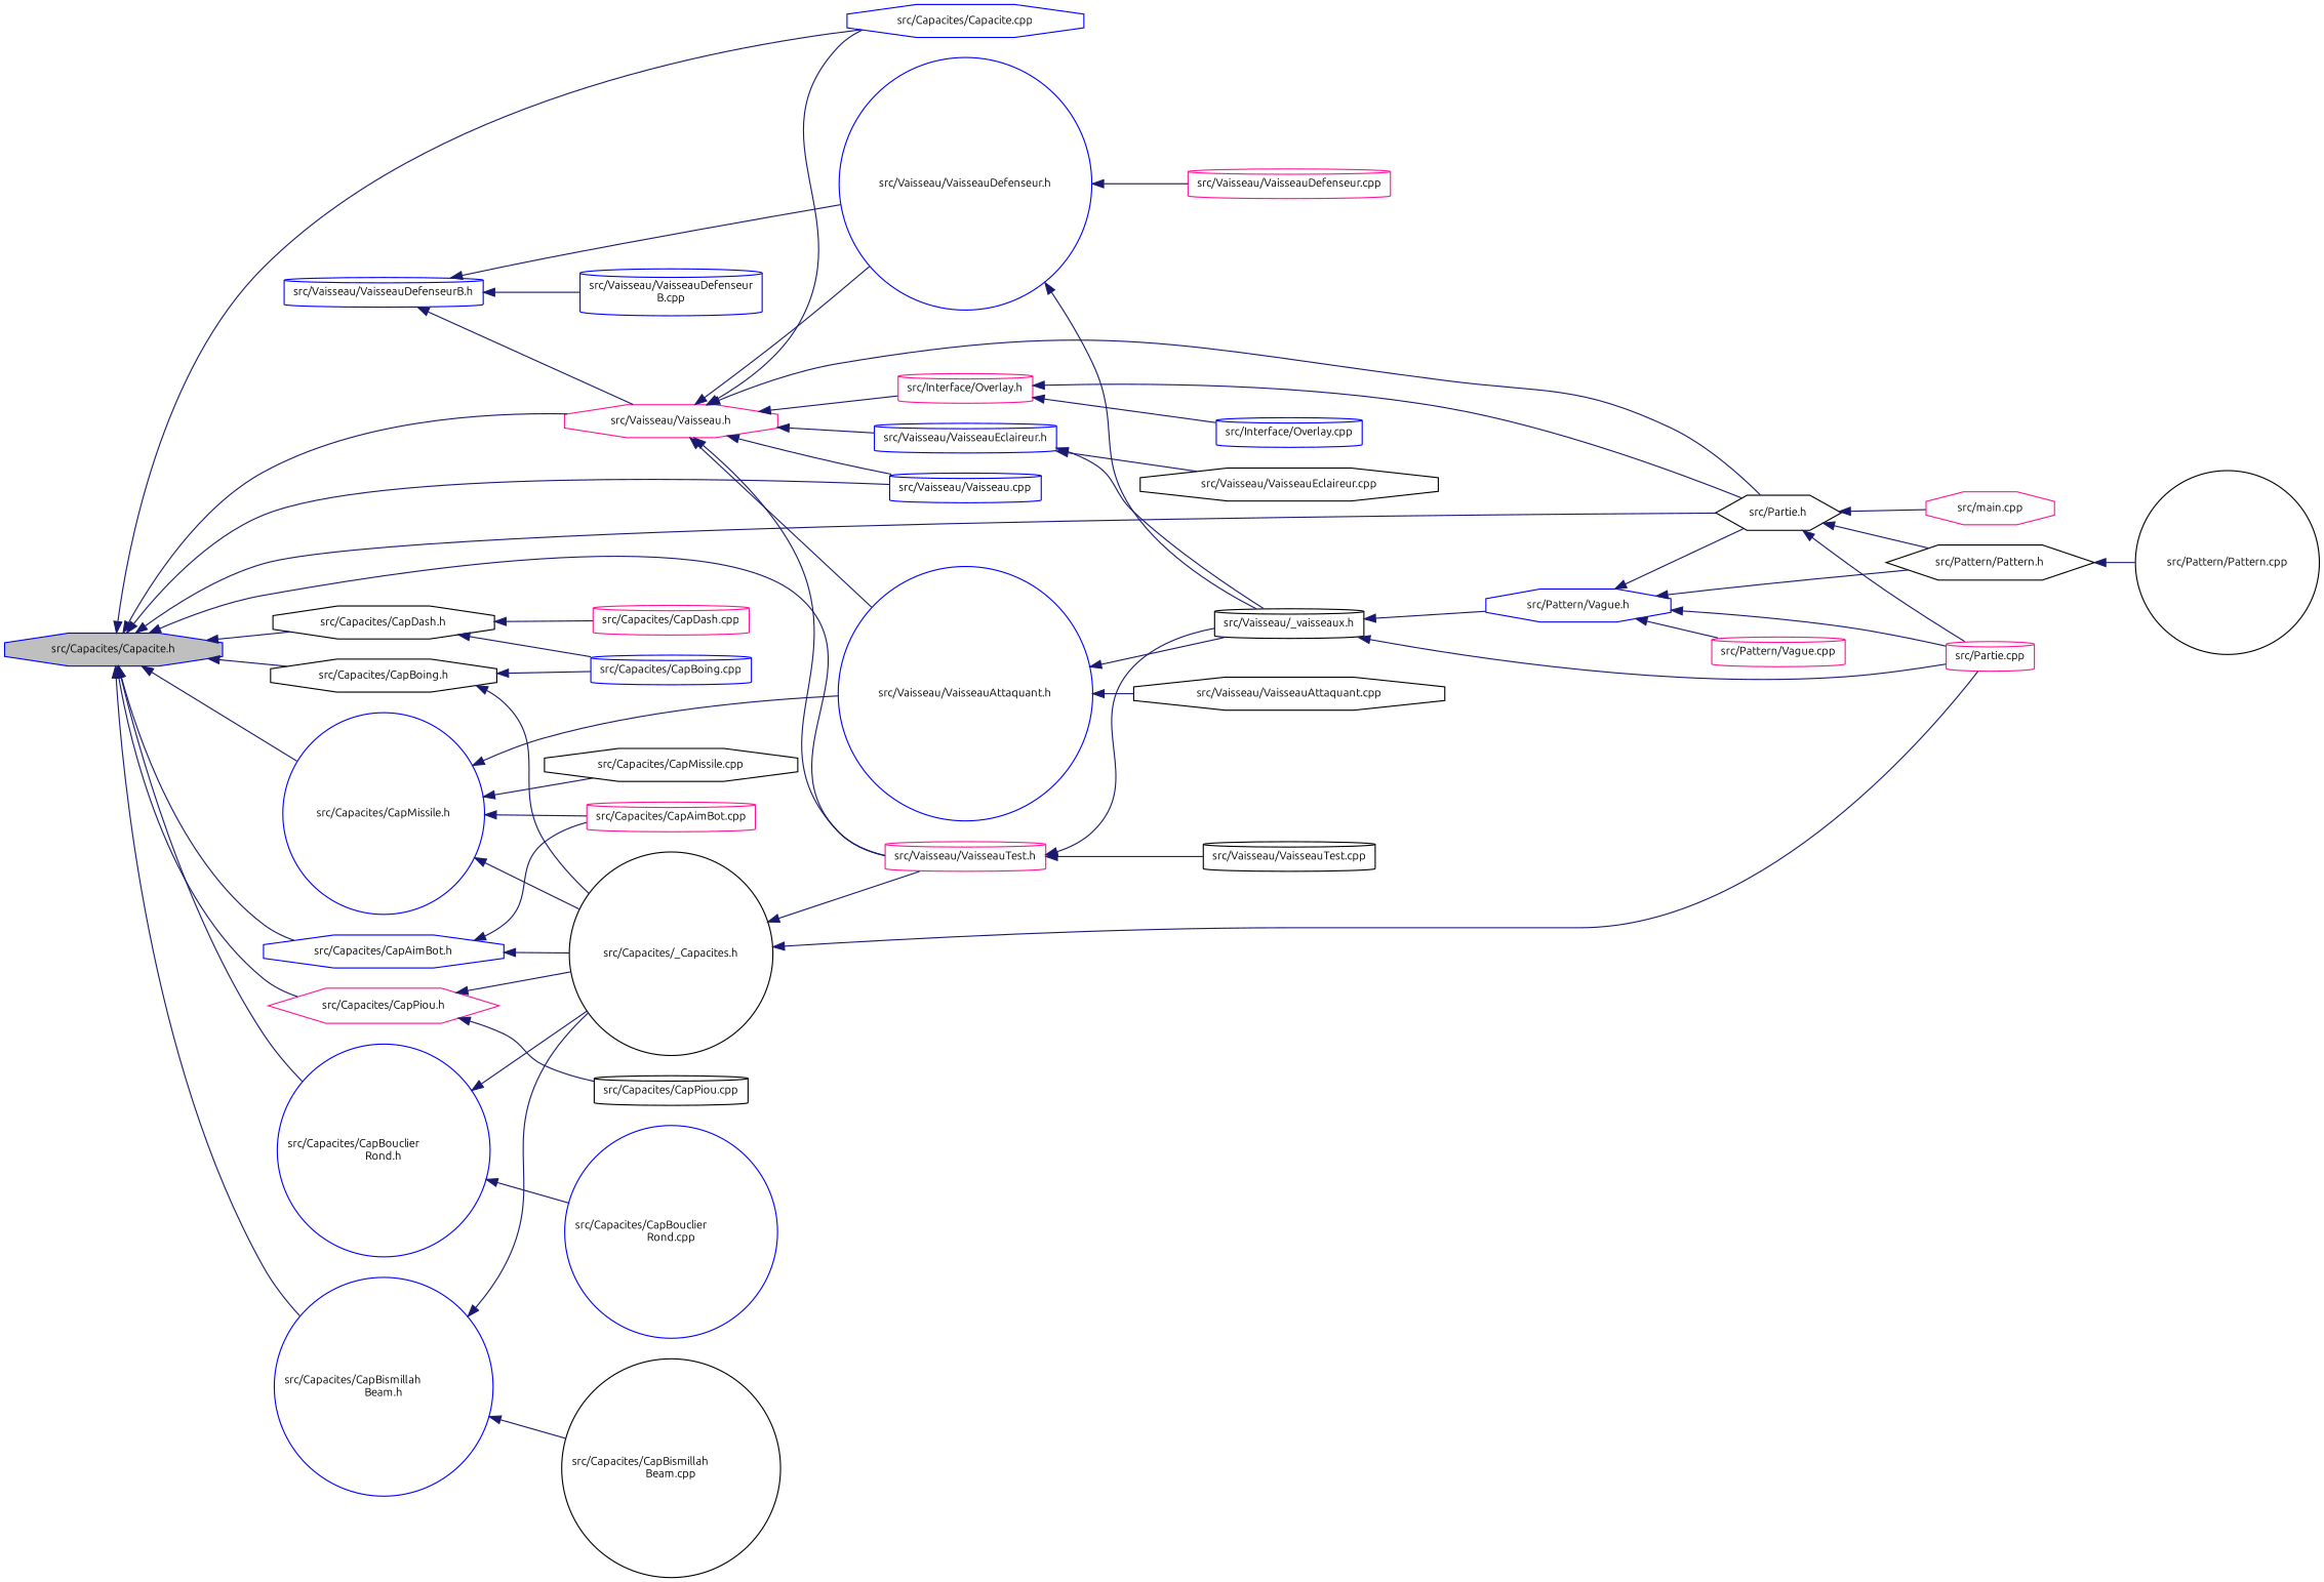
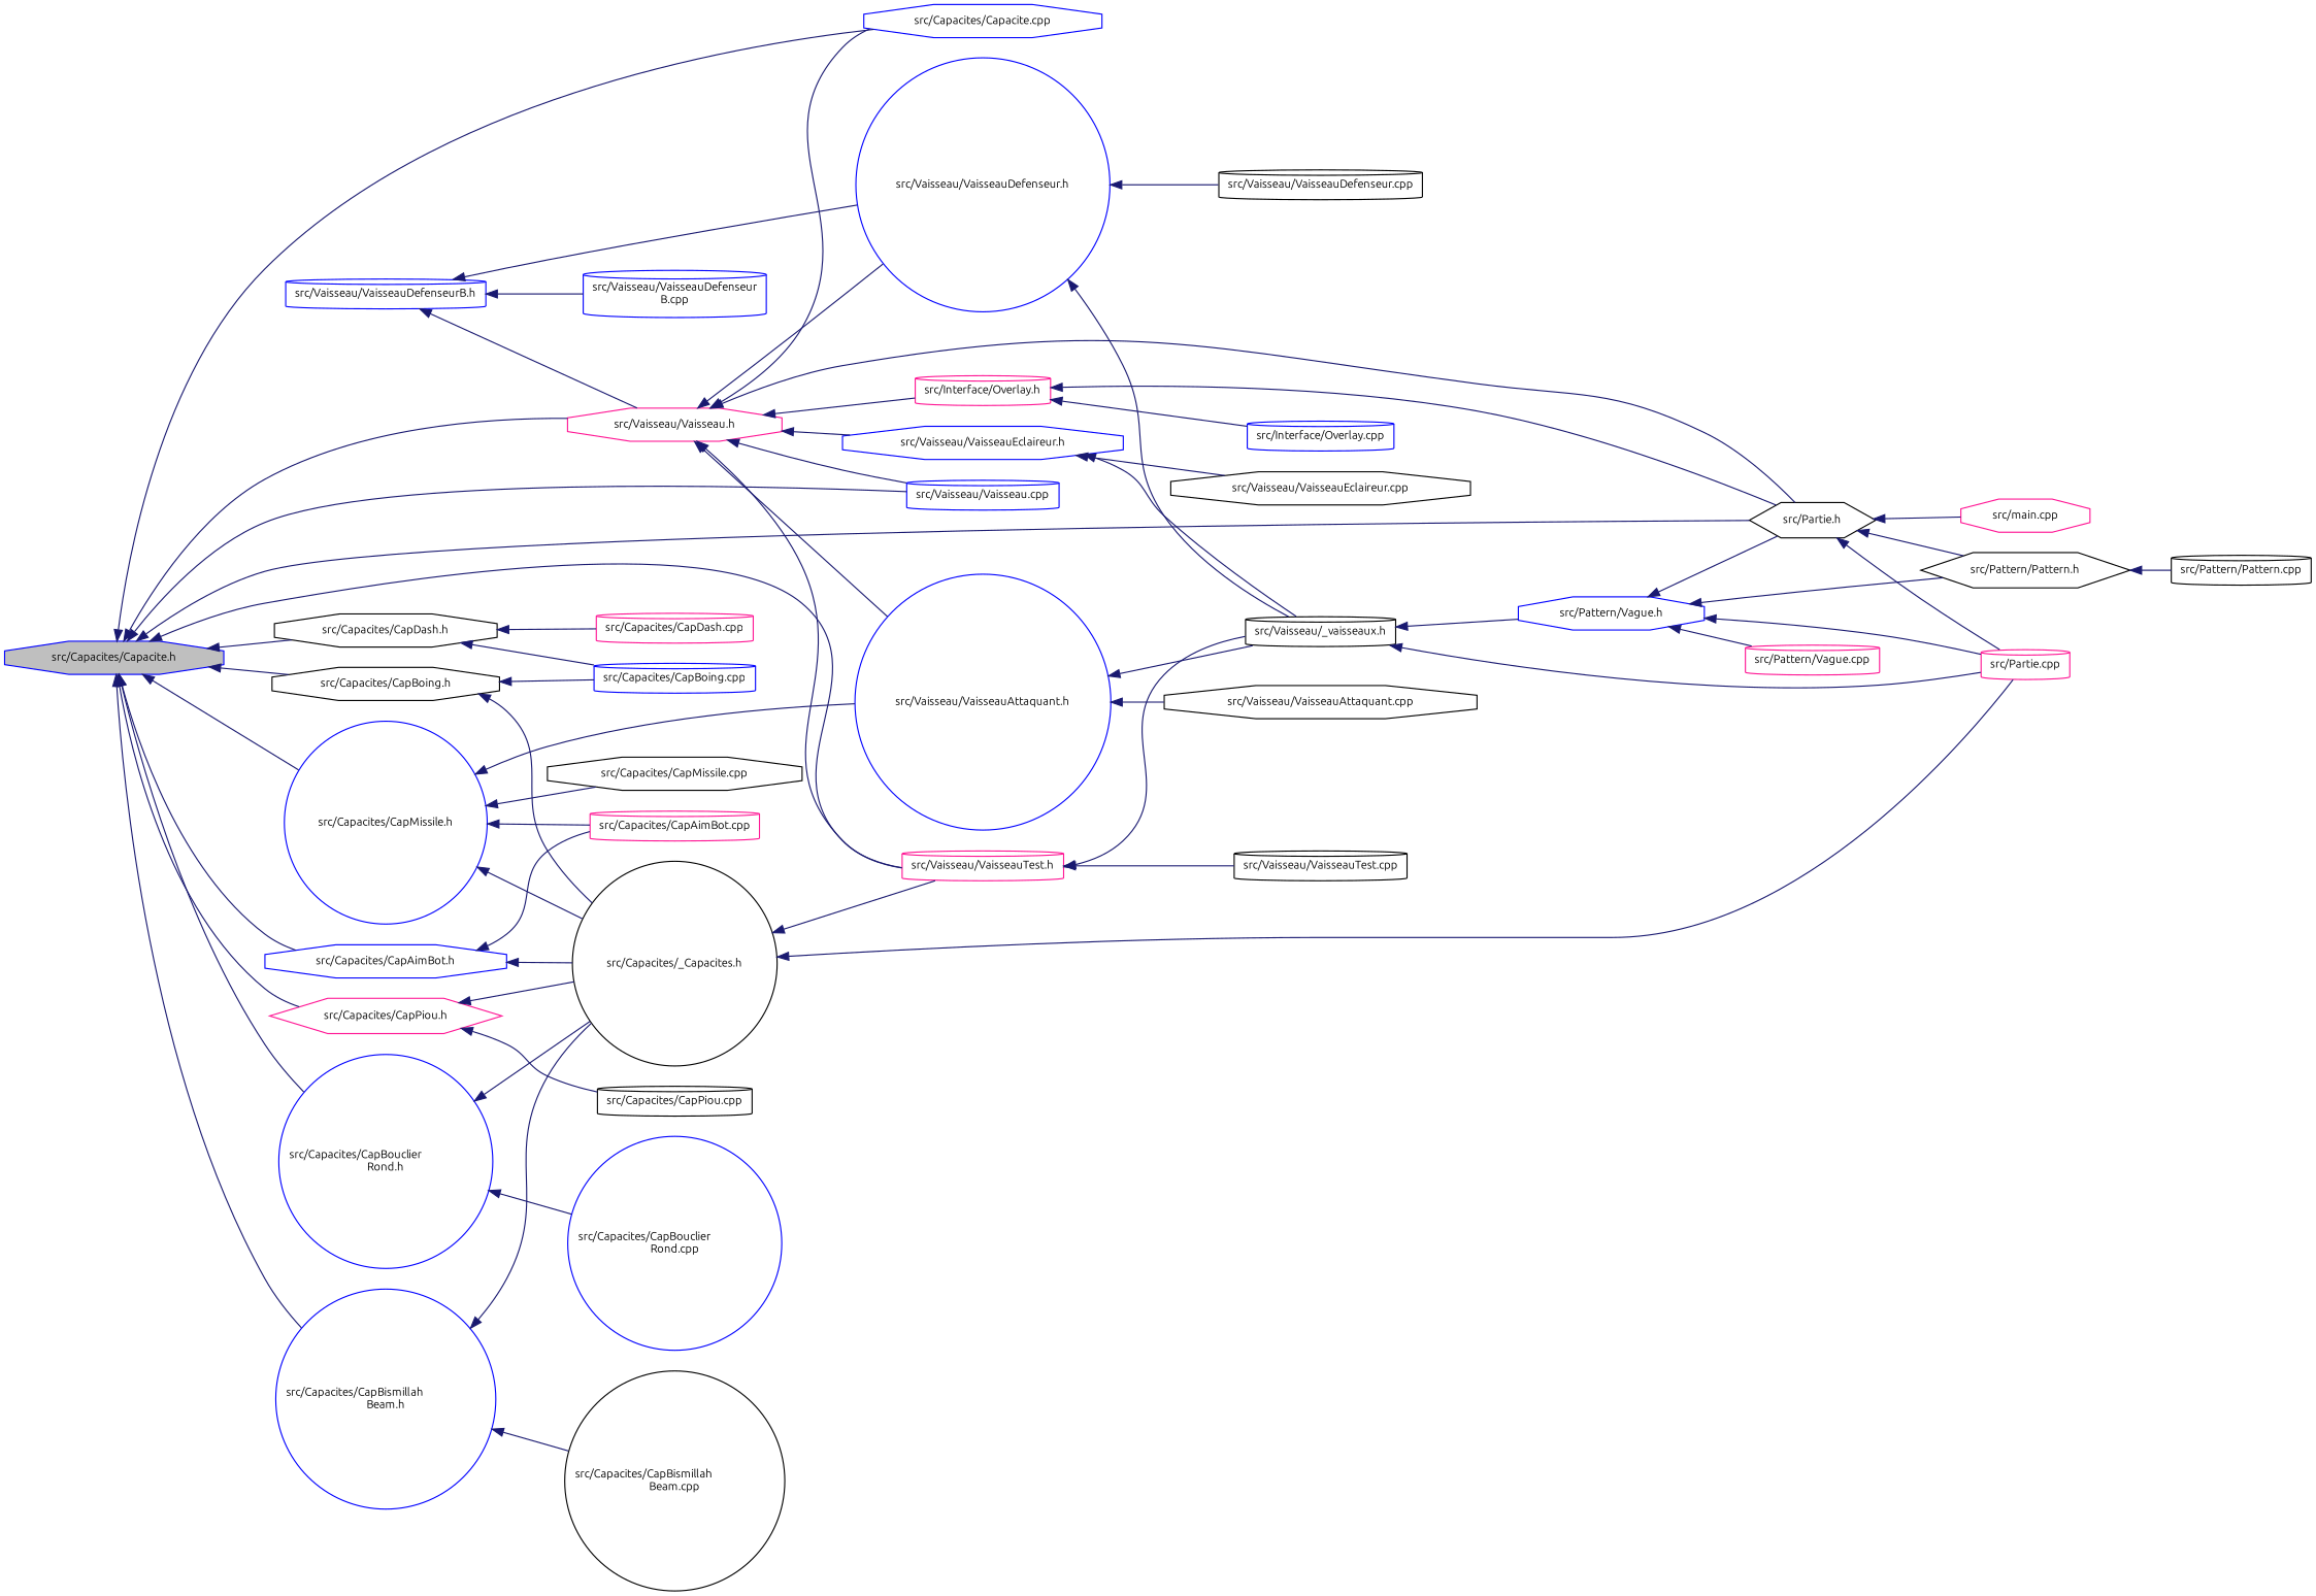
  digraph {
    fontname=Ubuntu
    rankdir=LR
    node [color=blue fillcolor=white fontname=Ubuntu fontsize=10 shape=cylinder style=filled]
    edge [color=midnightblue dir=back fontname=Ubuntu fontsize=10 labelfontname=Helvetica labelfontsize=10 style=solid]
    n1 [fillcolor=grey75 fontcolor=black height=0.2 label="src/Capacites/Capacite.h" shape=octagon width=0.4]
    n2 [color=black height=0.2 label="src/Capacites/CapBoing.h" shape=octagon width=0.4]
    n3 [color=deeppink height=0.2 label="src/Vaisseau/VaisseauTest.h" width=0.4]
    n4 [color=black height=0.2 label="src/Partie.h" shape=hexagon width=0.4]
    n5 [color=deeppink height=0.2 label="src/Capacites/CapPiou.h" shape=hexagon width=0.4]
    n6 [color=black height=0.2 label="src/Capacites/CapDash.h" shape=octagon width=0.4]
    n7 [height=0.2 label="src/Capacites/CapMissile.h" shape=circle width=0.4]
    n8 [height=0.2 label="src/Capacites/CapBouclier\lRond.h" shape=circle width=0.4]
    n9 [height=0.2 label="src/Capacites/CapAimBot.h" shape=octagon width=0.4]
    n10 [height=0.2 label="src/Capacites/CapBismillah\lBeam.h" shape=circle width=0.4]
    n11 [height=0.2 label="src/Capacites/Capacite.cpp" shape=octagon width=0.4]
    n12 [color=deeppink height=0.2 label="src/Vaisseau/Vaisseau.h" shape=octagon width=0.4]
    n13 [height=0.2 label="src/Vaisseau/Vaisseau.cpp" width=0.4]
    n14 [color=black height=0.2 label="src/Capacites/_Capacites.h" shape=circle width=0.4]
    n15 [height=0.2 label="src/Capacites/CapBoing.cpp" width=0.4]
    n16 [color=black height=0.2 label="src/Vaisseau/_vaisseaux.h" width=0.4]
    n17 [color=black height=0.2 label="src/Vaisseau/VaisseauTest.cpp" width=0.4]
    n18 [color=deeppink height=0.2 label="src/Partie.cpp" width=0.4]
    n19 [color=black height=0.2 label="src/Pattern/Pattern.h" shape=hexagon width=0.4]
    n20 [color=deeppink height=0.2 label="src/main.cpp" shape=octagon width=0.4]
    n21 [color=black height=0.2 label="src/Capacites/CapPiou.cpp" width=0.4]
    n22 [color=deeppink height=0.2 label="src/Capacites/CapDash.cpp" width=0.4]
    n23 [color=deeppink height=0.2 label="src/Capacites/CapAimBot.cpp" width=0.4]
    n24 [color=black height=0.2 label="src/Capacites/CapMissile.cpp" shape=octagon width=0.4]
    n25 [height=0.2 label="src/Vaisseau/VaisseauAttaquant.h" shape=circle width=0.4]
    n26 [height=0.2 label="src/Capacites/CapBouclier\lRond.cpp" shape=circle width=0.4]
    n27 [color=black height=0.2 label="src/Capacites/CapBismillah\lBeam.cpp" shape=circle width=0.4]
    n28 [color=deeppink height=0.2 label="src/Interface/Overlay.h" width=0.4]
-   n29 [height=0.2 label="src/Vaisseau/VaisseauEclaireur.h" width=0.4]
+   n29 [height=0.2 label="src/Vaisseau/VaisseauEclaireur.h" shape=octagon width=0.4]
    n30 [height=0.2 label="src/Vaisseau/VaisseauDefenseur.h" shape=circle width=0.4]
    n31 [height=0.2 label="src/Pattern/Vague.h" shape=octagon width=0.4]
    n32 [color=deeppink height=0.2 label="src/Pattern/Vague.cpp" width=0.4]
-   n33 [color=black height=0.2 label="src/Pattern/Pattern.cpp" shape=circle width=0.4]
+   n33 [color=black height=0.2 label="src/Pattern/Pattern.cpp" width=0.4]
    n34 [color=black height=0.2 label="src/Vaisseau/VaisseauAttaquant.cpp" shape=octagon width=0.4]
    n35 [height=0.2 label="src/Interface/Overlay.cpp" width=0.4]
    n36 [color=black height=0.2 label="src/Vaisseau/VaisseauEclaireur.cpp" shape=octagon width=0.4]
-   n37 [color=deeppink height=0.2 label="src/Vaisseau/VaisseauDefenseur.cpp" width=0.4]
+   n37 [color=black height=0.2 label="src/Vaisseau/VaisseauDefenseur.cpp" width=0.4]
    n38 [height=0.2 label="src/Vaisseau/VaisseauDefenseurB.h" width=0.4]
    n39 [height=0.2 label="src/Vaisseau/VaisseauDefenseur\lB.cpp" width=0.4]
    n1 -> n2
    n1 -> n3
    n1 -> n4
    n1 -> n5
    n1 -> n6
    n1 -> n7
    n1 -> n8
    n1 -> n9
    n1 -> n10
    n1 -> n11
    n1 -> n12
    n1 -> n13
    n2 -> n14
    n2 -> n15
    n3 -> n16
    n3 -> n17
    n4 -> n18
    n4 -> n19
    n4 -> n20
    n5 -> n14
    n5 -> n21
    n6 -> n15
    n6 -> n22
    n7 -> n14
    n7 -> n23
    n7 -> n24
    n7 -> n25
    n8 -> n14
    n8 -> n26
    n9 -> n14
    n9 -> n23
    n10 -> n14
    n10 -> n27
    n12 -> n3
    n12 -> n4
    n12 -> n11
    n12 -> n13
    n12 -> n25
    n12 -> n28
    n12 -> n29
    n12 -> n30
    n14 -> n3
    n14 -> n18
    n16 -> n18
    n16 -> n31
    n19 -> n33
    n25 -> n16
    n25 -> n34
    n28 -> n4
    n28 -> n35
    n29 -> n16
    n29 -> n36
    n30 -> n16
    n30 -> n37
    n31 -> n4
    n31 -> n18
    n31 -> n19
    n31 -> n32
    n38 -> n12
    n38 -> n30
    n38 -> n39
  }
